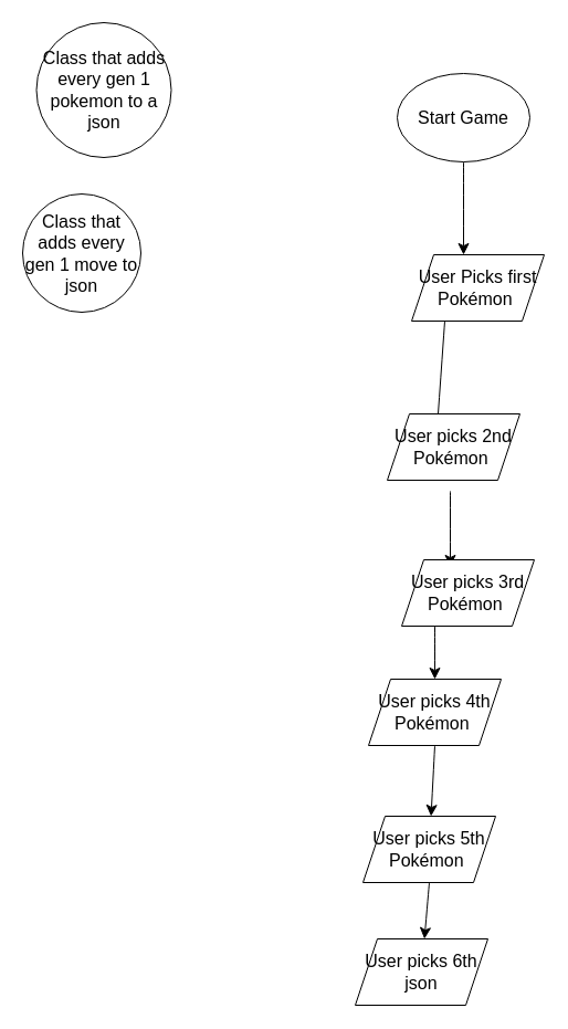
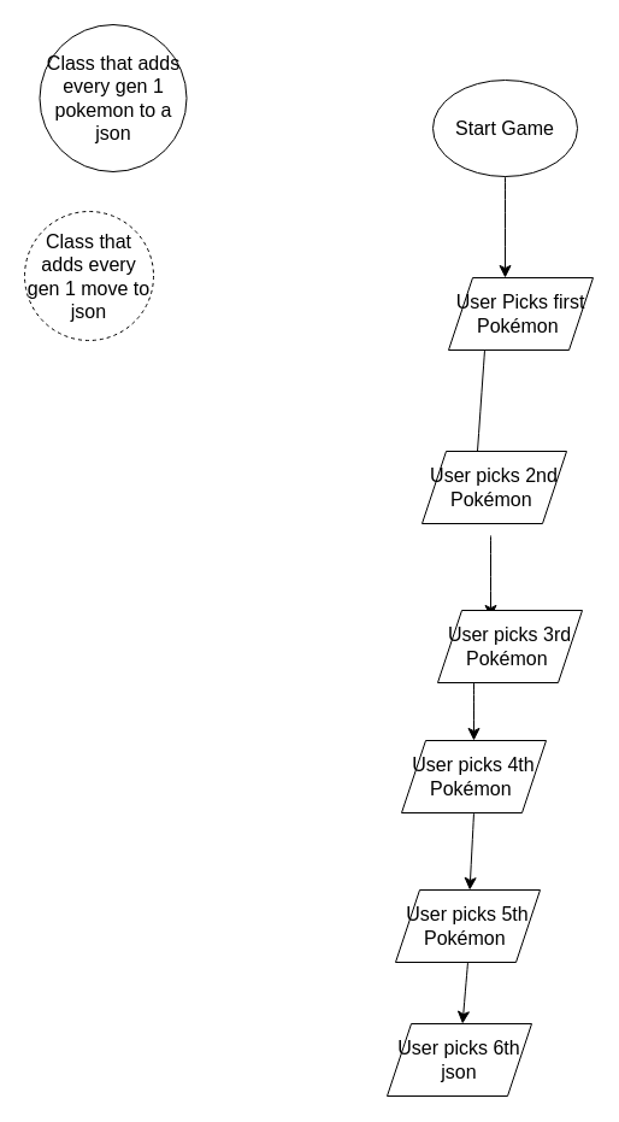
  <mxCell id="0" />
  <mxCell id="1" parent="0" />
  <mxCell id="2" value="Start Game" style="ellipse;whiteSpace=wrap;html=1;fontSize=16;" vertex="1" parent="1"><mxGeometry x="359" y="66" width="120" height="80" as="geometry" /></mxCell>
  <mxCell id="3" value="" style="endArrow=classic;html=1;rounded=0;fontSize=12;startSize=8;endSize=8;curved=1;exitX=0.5;exitY=1;exitDx=0;exitDy=0;" edge="1" parent="1" source="2"><mxGeometry width="50" height="50" relative="1" as="geometry"><mxPoint x="345" y="271" as="sourcePoint" /><mxPoint x="419" y="230" as="targetPoint" /></mxGeometry></mxCell>
  <mxCell id="4" value="User Picks first Pokémon&amp;nbsp;" style="shape=parallelogram;perimeter=parallelogramPerimeter;whiteSpace=wrap;html=1;fixedSize=1;fontSize=16;" vertex="1" parent="1"><mxGeometry x="372" y="230" width="120" height="60" as="geometry" /></mxCell>
  <mxCell id="5" value="" style="endArrow=classic;html=1;rounded=0;fontSize=12;startSize=8;endSize=8;curved=1;exitX=0.25;exitY=1;exitDx=0;exitDy=0;" edge="1" parent="1" source="4"><mxGeometry width="50" height="50" relative="1" as="geometry"><mxPoint x="416" y="322" as="sourcePoint" /><mxPoint x="395" y="388" as="targetPoint" /></mxGeometry></mxCell>
  <mxCell id="6" value="User picks 2nd Pokémon&amp;nbsp;" style="shape=parallelogram;perimeter=parallelogramPerimeter;whiteSpace=wrap;html=1;fixedSize=1;fontSize=16;" vertex="1" parent="1"><mxGeometry x="350" y="374" width="120" height="60" as="geometry" /></mxCell>
  <mxCell id="7" value="" style="endArrow=classic;html=1;rounded=0;fontSize=12;startSize=8;endSize=8;curved=1;" edge="1" parent="1"><mxGeometry width="50" height="50" relative="1" as="geometry"><mxPoint x="407" y="444" as="sourcePoint" /><mxPoint x="407" y="512" as="targetPoint" /></mxGeometry></mxCell>
  <mxCell id="8" value="User picks 3rd Pokémon&amp;nbsp;" style="shape=parallelogram;perimeter=parallelogramPerimeter;whiteSpace=wrap;html=1;fixedSize=1;fontSize=16;" vertex="1" parent="1"><mxGeometry x="363" y="506" width="120" height="60" as="geometry" /></mxCell>
  <mxCell id="9" value="" style="endArrow=classic;html=1;rounded=0;fontSize=12;startSize=8;endSize=8;curved=1;exitX=0.25;exitY=1;exitDx=0;exitDy=0;" edge="1" parent="1" source="8" target="10"><mxGeometry width="50" height="50" relative="1" as="geometry"><mxPoint x="378" y="695" as="sourcePoint" /><mxPoint x="393" y="644" as="targetPoint" /></mxGeometry></mxCell>
  <mxCell id="10" value="User picks 4th Pokémon&amp;nbsp;" style="shape=parallelogram;perimeter=parallelogramPerimeter;whiteSpace=wrap;html=1;fixedSize=1;fontSize=16;" vertex="1" parent="1"><mxGeometry x="333" y="614" width="120" height="60" as="geometry" /></mxCell>
  <mxCell id="11" value="" style="endArrow=classic;html=1;rounded=0;fontSize=12;startSize=8;endSize=8;curved=1;exitX=0.5;exitY=1;exitDx=0;exitDy=0;" edge="1" parent="1" source="10" target="12"><mxGeometry width="50" height="50" relative="1" as="geometry"><mxPoint x="345" y="815" as="sourcePoint" /><mxPoint x="388" y="768" as="targetPoint" /><Array as="points" /></mxGeometry></mxCell>
  <mxCell id="12" value="User picks 5th Pokémon&amp;nbsp;" style="shape=parallelogram;perimeter=parallelogramPerimeter;whiteSpace=wrap;html=1;fixedSize=1;fontSize=16;" vertex="1" parent="1"><mxGeometry x="328" y="738" width="120" height="60" as="geometry" /></mxCell>
  <mxCell id="13" value="" style="endArrow=classic;html=1;rounded=0;fontSize=12;startSize=8;endSize=8;curved=1;exitX=0.5;exitY=1;exitDx=0;exitDy=0;" edge="1" parent="1" source="12" target="14"><mxGeometry width="50" height="50" relative="1" as="geometry"><mxPoint x="376" y="909" as="sourcePoint" /><mxPoint x="381" y="879" as="targetPoint" /></mxGeometry></mxCell>
  <mxCell id="14" value="User picks 6th json" style="shape=parallelogram;perimeter=parallelogramPerimeter;whiteSpace=wrap;html=1;fixedSize=1;fontSize=16;" vertex="1" parent="1"><mxGeometry x="321" y="849" width="120" height="60" as="geometry" /></mxCell>
- <mxCell id="15" value="Class that adds every gen 1 move to json" style="ellipse;whiteSpace=wrap;html=1;aspect=fixed;fontSize=16;" vertex="1" parent="1"><mxGeometry x="20" y="175" width="107" height="107" as="geometry" /></mxCell>
+ <mxCell id="15" value="Class that adds every gen 1 move to json" style="ellipse;whiteSpace=wrap;html=1;aspect=fixed;fontSize=16;dashed=1;" vertex="1" parent="1"><mxGeometry x="20" y="175" width="107" height="107" as="geometry" /></mxCell>
  <mxCell id="16" value="Class that adds every gen 1 pokemon to a json" style="ellipse;whiteSpace=wrap;html=1;aspect=fixed;fontSize=16;" vertex="1" parent="1"><mxGeometry x="32.5" y="20" width="122" height="122" as="geometry" /></mxCell>
